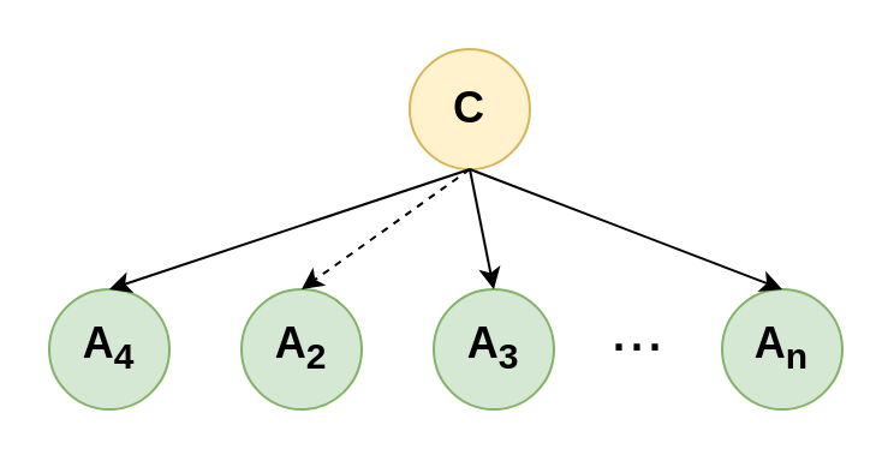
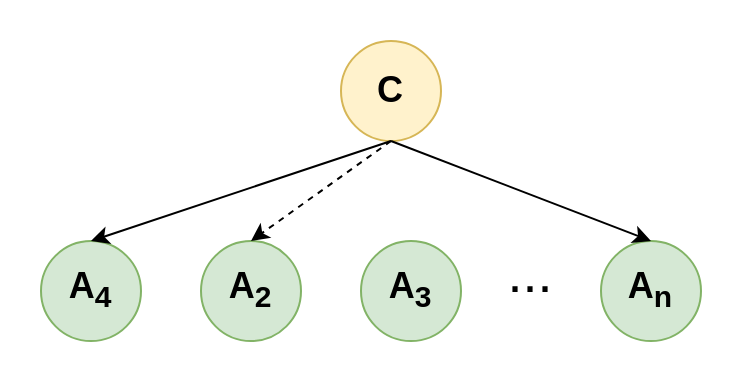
  <mxCell id="0" />
  <mxCell id="1" parent="0" />
  <mxCell id="2" value="&lt;font style=&quot;font-size: 18px&quot;&gt;&lt;b&gt;C&lt;/b&gt;&lt;/font&gt;" style="ellipse;whiteSpace=wrap;html=1;aspect=fixed;fillColor=#fff2cc;strokeColor=#d6b656;" vertex="1" parent="1"><mxGeometry x="170" y="20" width="50" height="50" as="geometry" /></mxCell>
  <mxCell id="3" value="&lt;font style=&quot;font-size: 18px&quot;&gt;&lt;b&gt;A&lt;sub&gt;4&lt;/sub&gt;&lt;/b&gt;&lt;/font&gt;" style="ellipse;whiteSpace=wrap;html=1;aspect=fixed;fillColor=#d5e8d4;strokeColor=#82b366;" vertex="1" parent="1"><mxGeometry x="20" y="120" width="50" height="50" as="geometry" /></mxCell>
  <mxCell id="4" value="&lt;font style=&quot;font-size: 18px&quot;&gt;&lt;b&gt;A&lt;sub&gt;2&lt;/sub&gt;&lt;/b&gt;&lt;/font&gt;" style="ellipse;whiteSpace=wrap;html=1;aspect=fixed;fillColor=#d5e8d4;strokeColor=#82b366;" vertex="1" parent="1"><mxGeometry x="100" y="120" width="50" height="50" as="geometry" /></mxCell>
  <mxCell id="5" value="&lt;font style=&quot;font-size: 18px&quot;&gt;&lt;b&gt;A&lt;sub&gt;3&lt;/sub&gt;&lt;/b&gt;&lt;/font&gt;" style="ellipse;whiteSpace=wrap;html=1;aspect=fixed;fillColor=#d5e8d4;strokeColor=#82b366;" vertex="1" parent="1"><mxGeometry x="180" y="120" width="50" height="50" as="geometry" /></mxCell>
  <mxCell id="6" value="&lt;font style=&quot;font-size: 18px&quot;&gt;&lt;b&gt;A&lt;sub&gt;n&lt;br&gt;&lt;/sub&gt;&lt;/b&gt;&lt;/font&gt;" style="ellipse;whiteSpace=wrap;html=1;aspect=fixed;fillColor=#d5e8d4;strokeColor=#82b366;" vertex="1" parent="1"><mxGeometry x="300" y="120" width="50" height="50" as="geometry" /></mxCell>
  <mxCell id="7" value="" style="endArrow=classic;html=1;rounded=0;exitX=0.5;exitY=1;exitDx=0;exitDy=0;entryX=0.5;entryY=0;entryDx=0;entryDy=0;" edge="1" parent="1" source="2" target="3"><mxGeometry width="50" height="50" relative="1" as="geometry"><mxPoint x="110" y="190" as="sourcePoint" /><mxPoint x="160" y="140" as="targetPoint" /></mxGeometry></mxCell>
  <mxCell id="8" value="" style="endArrow=classic;html=1;rounded=0;exitX=0.5;exitY=1;exitDx=0;exitDy=0;entryX=0.5;entryY=0;entryDx=0;entryDy=0;dashed=1;" edge="1" parent="1" source="2" target="4"><mxGeometry width="50" height="50" relative="1" as="geometry"><mxPoint x="110" y="190" as="sourcePoint" /><mxPoint x="160" y="140" as="targetPoint" /></mxGeometry></mxCell>
- <mxCell id="9" value="" style="endArrow=classic;html=1;rounded=0;exitX=0.5;exitY=1;exitDx=0;exitDy=0;entryX=0.5;entryY=0;entryDx=0;entryDy=0;" edge="1" parent="1" source="2" target="5"><mxGeometry width="50" height="50" relative="1" as="geometry"><mxPoint x="110" y="190" as="sourcePoint" /><mxPoint x="160" y="140" as="targetPoint" /></mxGeometry></mxCell>
  <mxCell id="10" value="" style="endArrow=classic;html=1;rounded=0;exitX=0.5;exitY=1;exitDx=0;exitDy=0;entryX=0.5;entryY=0;entryDx=0;entryDy=0;" edge="1" parent="1" source="2" target="6"><mxGeometry width="50" height="50" relative="1" as="geometry"><mxPoint x="100" y="190" as="sourcePoint" /><mxPoint x="160" y="140" as="targetPoint" /></mxGeometry></mxCell>
  <mxCell id="11" value="&lt;font style=&quot;font-size: 27px&quot;&gt;...&lt;/font&gt;" style="text;html=1;strokeColor=none;fillColor=none;align=center;verticalAlign=middle;whiteSpace=wrap;rounded=0;fontSize=18;" vertex="1" parent="1"><mxGeometry x="235" y="122" width="60" height="30" as="geometry" /></mxCell>
